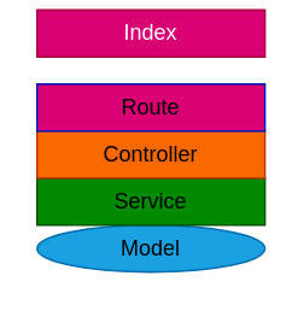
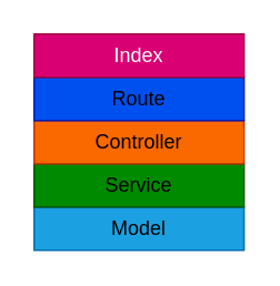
  <mxCell id="0" />
  <mxCell id="1" parent="0" />
- <mxCell id="2" value="&lt;font style=&quot;color: light-dark(rgb(0, 0, 0), rgb(255, 255, 255));&quot;&gt;Model&lt;/font&gt;" style="ellipse;whiteSpace=wrap;html=1;fillColor=#1ba1e2;fontColor=#ffffff;strokeColor=#006EAF;gradientColor=none;" vertex="1" parent="1"><mxGeometry x="20" y="124" width="125.92" height="26" as="geometry" /></mxCell>
+ <mxCell id="2" value="&lt;font style=&quot;color: light-dark(rgb(0, 0, 0), rgb(255, 255, 255));&quot;&gt;Model&lt;/font&gt;" style="rounded=0;whiteSpace=wrap;html=1;fillColor=#1ba1e2;fontColor=#ffffff;strokeColor=#006EAF;gradientColor=none;" vertex="1" parent="1"><mxGeometry x="20" y="124" width="125.92" height="26" as="geometry" /></mxCell>
  <mxCell id="3" value="&lt;font style=&quot;color: light-dark(rgb(0, 0, 0), rgb(255, 255, 255));&quot;&gt;Service&lt;/font&gt;" style="rounded=0;whiteSpace=wrap;html=1;fillColor=#008a00;fontColor=#ffffff;strokeColor=#005700;" vertex="1" parent="1"><mxGeometry x="20" y="98" width="125.92" height="26" as="geometry" /></mxCell>
  <mxCell id="4" value="" style="edgeStyle=none;html=1;dashed=1;" edge="1" parent="1" source="5" target="6"><mxGeometry relative="1" as="geometry" /></mxCell>
  <mxCell id="5" value="&lt;font style=&quot;color: light-dark(rgb(0, 0, 0), rgb(255, 255, 255));&quot;&gt;Controller&lt;/font&gt;" style="rounded=0;whiteSpace=wrap;html=1;fillColor=#fa6800;fontColor=#000000;strokeColor=#C73500;" vertex="1" parent="1"><mxGeometry x="20" y="72" width="125.92" height="26" as="geometry" /></mxCell>
- <mxCell id="6" value="&lt;font style=&quot;color: light-dark(rgb(0, 0, 0), rgb(255, 255, 255));&quot;&gt;Route&lt;/font&gt;" style="rounded=0;whiteSpace=wrap;html=1;fillColor=#d80073;strokeColor=#001DBC;fontColor=#ffffff;" vertex="1" parent="1"><mxGeometry x="20" y="46" width="125.92" height="26" as="geometry" /></mxCell>
- <mxCell id="7" value="&lt;font style=&quot;color: light-dark(rgb(255, 255, 255), rgb(255, 255, 255));&quot;&gt;Index&lt;/font&gt;" style="rounded=0;whiteSpace=wrap;html=1;fillColor=#d80073;strokeColor=#A50040;fontColor=#ffffff;" vertex="1" parent="1"><mxGeometry x="20" y="5" width="125.92" height="26" as="geometry" /></mxCell>
+ <mxCell id="6" value="&lt;font style=&quot;color: light-dark(rgb(0, 0, 0), rgb(255, 255, 255));&quot;&gt;Route&lt;/font&gt;" style="rounded=0;whiteSpace=wrap;html=1;fillColor=#0050ef;strokeColor=#001DBC;fontColor=#ffffff;" vertex="1" parent="1"><mxGeometry x="20" y="46" width="125.92" height="26" as="geometry" /></mxCell>
+ <mxCell id="7" value="&lt;font style=&quot;color: light-dark(rgb(255, 255, 255), rgb(255, 255, 255));&quot;&gt;Index&lt;/font&gt;" style="rounded=0;whiteSpace=wrap;html=1;fillColor=#d80073;strokeColor=#A50040;fontColor=#ffffff;" vertex="1" parent="1"><mxGeometry x="20" y="20" width="125.92" height="26" as="geometry" /></mxCell>
